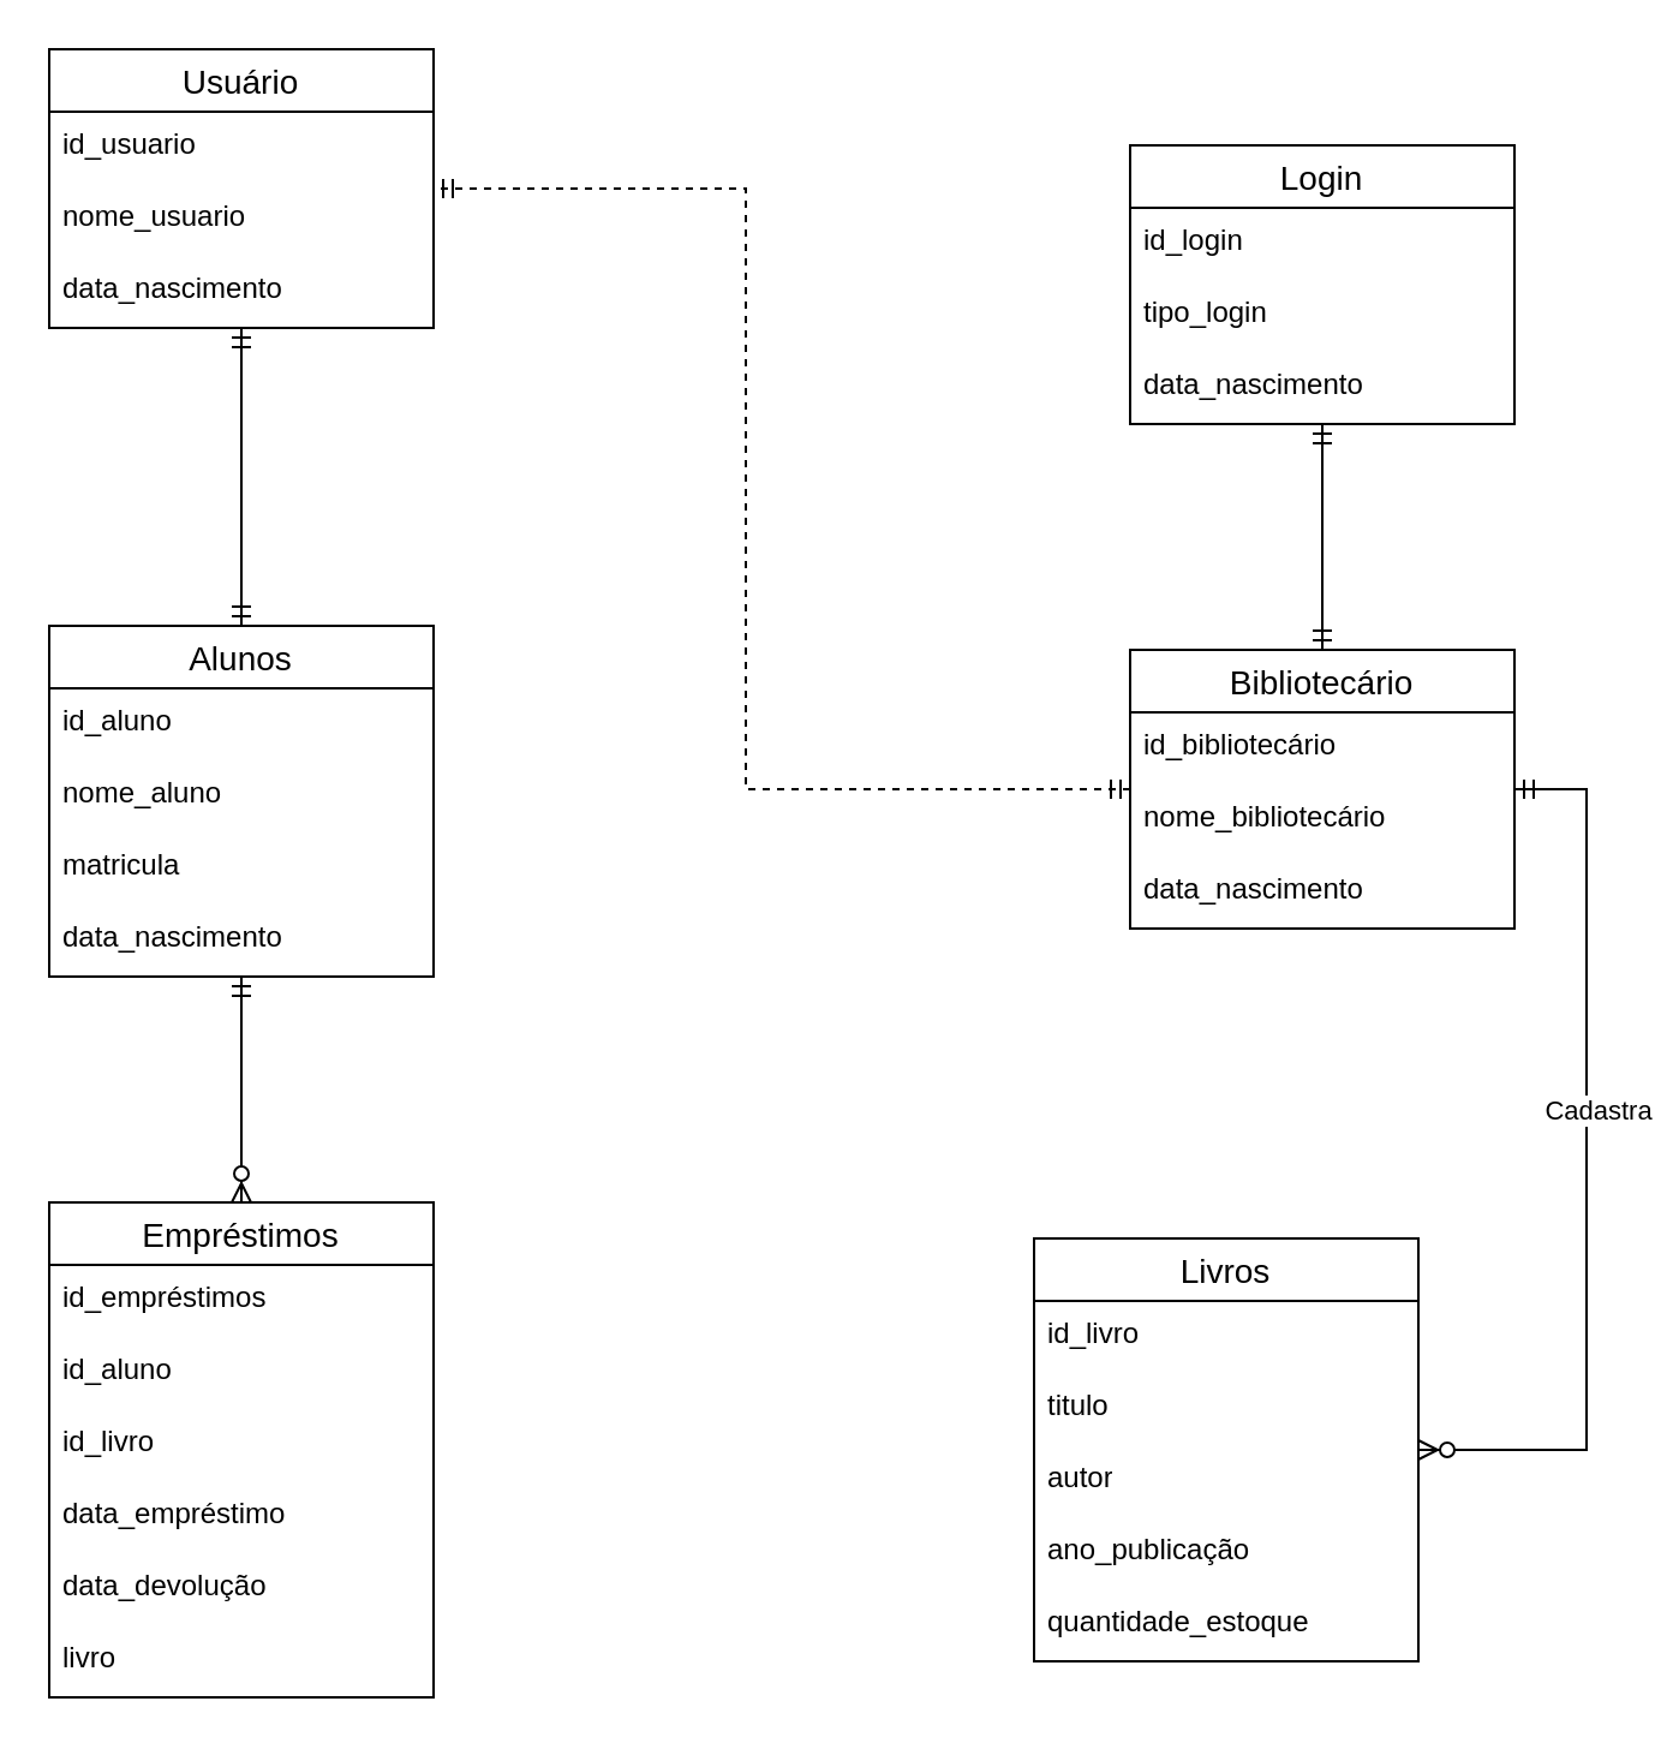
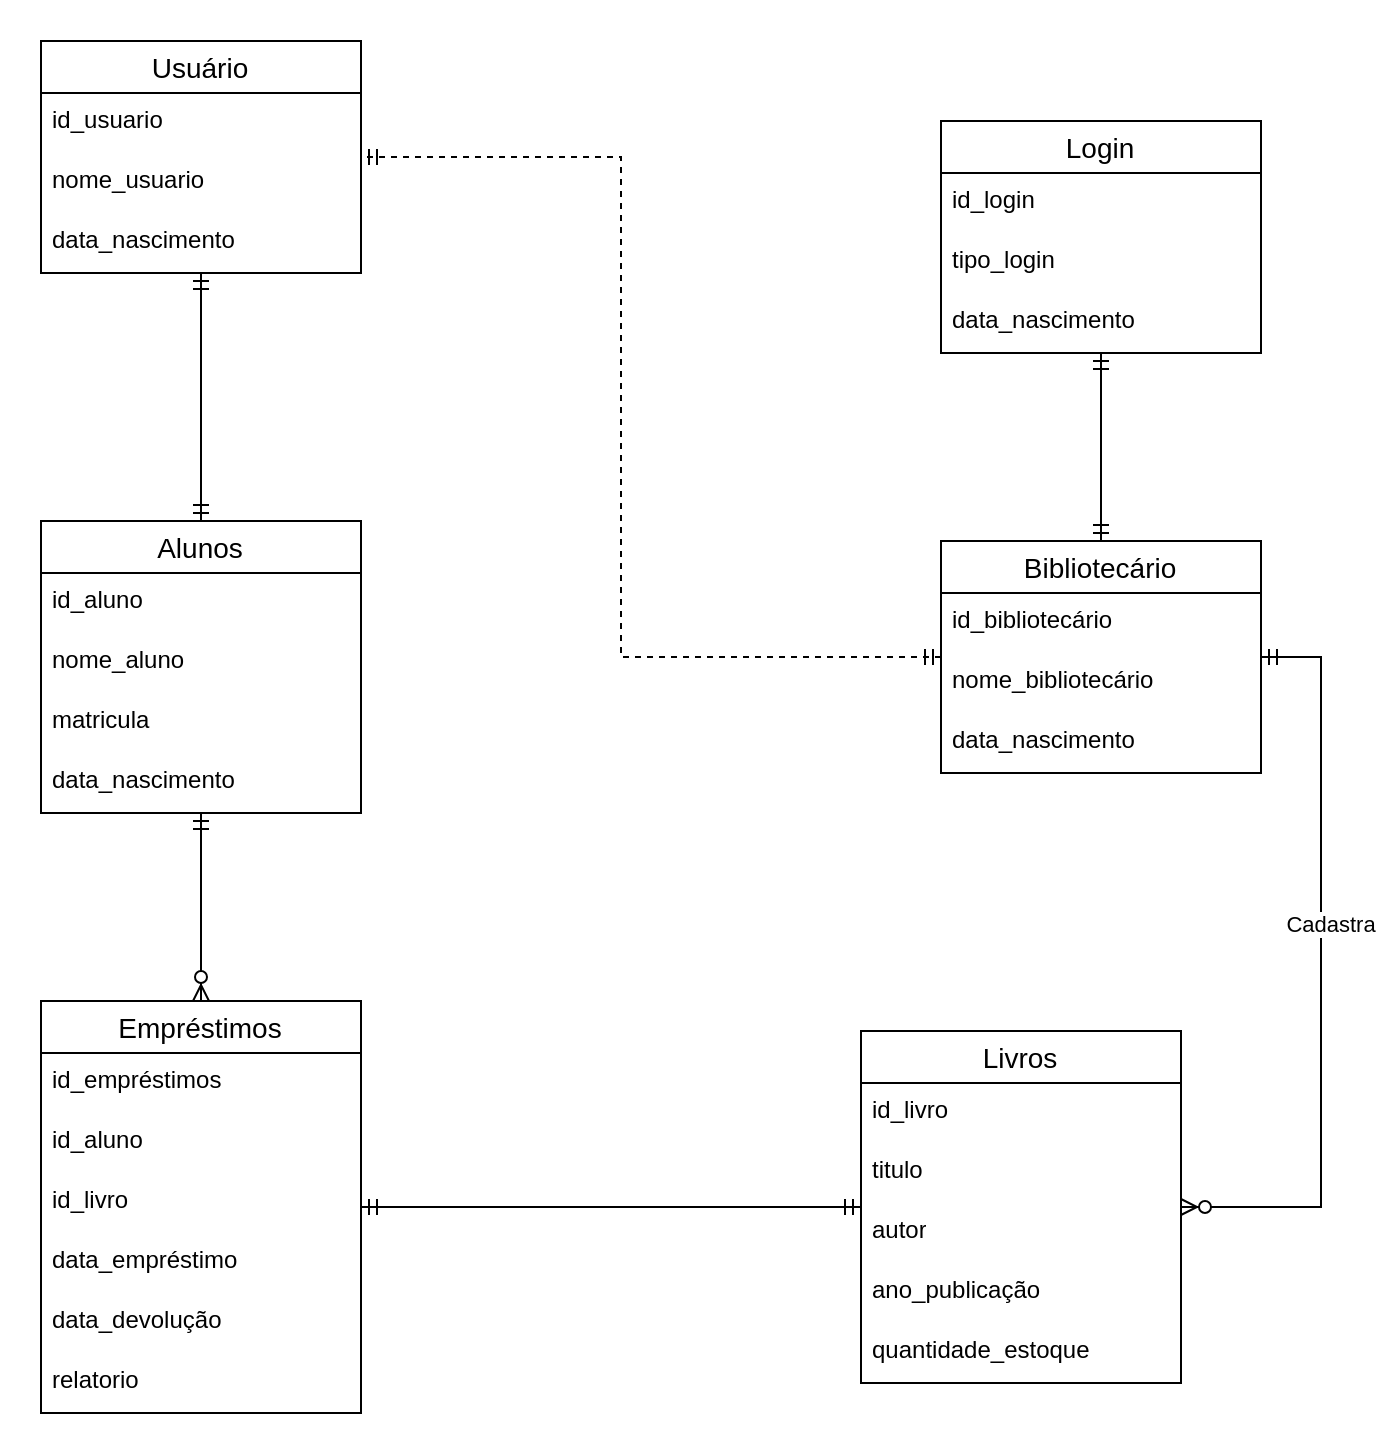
  <mxCell id="0" />
  <mxCell id="1" parent="0" />
  <mxCell id="2" value="Alunos" style="swimlane;fontStyle=0;childLayout=stackLayout;horizontal=1;startSize=26;horizontalStack=0;resizeParent=1;resizeParentMax=0;resizeLast=0;collapsible=1;marginBottom=0;align=center;fontSize=14;" parent="1" vertex="1"><mxGeometry x="20" y="260" width="160" height="146" as="geometry" /></mxCell>
  <mxCell id="3" value="id_aluno" style="text;strokeColor=none;fillColor=none;spacingLeft=4;spacingRight=4;overflow=hidden;rotatable=0;points=[[0,0.5],[1,0.5]];portConstraint=eastwest;fontSize=12;whiteSpace=wrap;html=1;" parent="2" vertex="1"><mxGeometry y="26" width="160" height="30" as="geometry" /></mxCell>
  <mxCell id="4" value="nome_aluno" style="text;strokeColor=none;fillColor=none;spacingLeft=4;spacingRight=4;overflow=hidden;rotatable=0;points=[[0,0.5],[1,0.5]];portConstraint=eastwest;fontSize=12;whiteSpace=wrap;html=1;" parent="2" vertex="1"><mxGeometry y="56" width="160" height="30" as="geometry" /></mxCell>
  <mxCell id="5" value="matricula" style="text;strokeColor=none;fillColor=none;spacingLeft=4;spacingRight=4;overflow=hidden;rotatable=0;points=[[0,0.5],[1,0.5]];portConstraint=eastwest;fontSize=12;whiteSpace=wrap;html=1;" parent="2" vertex="1"><mxGeometry y="86" width="160" height="30" as="geometry" /></mxCell>
  <mxCell id="6" value="data_nascimento" style="text;strokeColor=none;fillColor=none;spacingLeft=4;spacingRight=4;overflow=hidden;rotatable=0;points=[[0,0.5],[1,0.5]];portConstraint=eastwest;fontSize=12;whiteSpace=wrap;html=1;" parent="2" vertex="1"><mxGeometry y="116" width="160" height="30" as="geometry" /></mxCell>
  <mxCell id="7" value="Livros" style="swimlane;fontStyle=0;childLayout=stackLayout;horizontal=1;startSize=26;horizontalStack=0;resizeParent=1;resizeParentMax=0;resizeLast=0;collapsible=1;marginBottom=0;align=center;fontSize=14;" parent="1" vertex="1"><mxGeometry x="430" y="515" width="160" height="176" as="geometry" /></mxCell>
  <mxCell id="8" value="id_livro" style="text;strokeColor=none;fillColor=none;spacingLeft=4;spacingRight=4;overflow=hidden;rotatable=0;points=[[0,0.5],[1,0.5]];portConstraint=eastwest;fontSize=12;whiteSpace=wrap;html=1;" parent="7" vertex="1"><mxGeometry y="26" width="160" height="30" as="geometry" /></mxCell>
  <mxCell id="9" value="titulo" style="text;strokeColor=none;fillColor=none;spacingLeft=4;spacingRight=4;overflow=hidden;rotatable=0;points=[[0,0.5],[1,0.5]];portConstraint=eastwest;fontSize=12;whiteSpace=wrap;html=1;" parent="7" vertex="1"><mxGeometry y="56" width="160" height="30" as="geometry" /></mxCell>
  <mxCell id="10" value="autor" style="text;strokeColor=none;fillColor=none;spacingLeft=4;spacingRight=4;overflow=hidden;rotatable=0;points=[[0,0.5],[1,0.5]];portConstraint=eastwest;fontSize=12;whiteSpace=wrap;html=1;" parent="7" vertex="1"><mxGeometry y="86" width="160" height="30" as="geometry" /></mxCell>
  <mxCell id="11" value="ano_publicação" style="text;strokeColor=none;fillColor=none;spacingLeft=4;spacingRight=4;overflow=hidden;rotatable=0;points=[[0,0.5],[1,0.5]];portConstraint=eastwest;fontSize=12;whiteSpace=wrap;html=1;" parent="7" vertex="1"><mxGeometry y="116" width="160" height="30" as="geometry" /></mxCell>
  <mxCell id="12" value="quantidade_estoque" style="text;strokeColor=none;fillColor=none;spacingLeft=4;spacingRight=4;overflow=hidden;rotatable=0;points=[[0,0.5],[1,0.5]];portConstraint=eastwest;fontSize=12;whiteSpace=wrap;html=1;" parent="7" vertex="1"><mxGeometry y="146" width="160" height="30" as="geometry" /></mxCell>
  <mxCell id="13" value="Empréstimos" style="swimlane;fontStyle=0;childLayout=stackLayout;horizontal=1;startSize=26;horizontalStack=0;resizeParent=1;resizeParentMax=0;resizeLast=0;collapsible=1;marginBottom=0;align=center;fontSize=14;" parent="1" vertex="1"><mxGeometry x="20" y="500" width="160" height="206" as="geometry" /></mxCell>
  <mxCell id="14" value="id_empréstimos" style="text;strokeColor=none;fillColor=none;spacingLeft=4;spacingRight=4;overflow=hidden;rotatable=0;points=[[0,0.5],[1,0.5]];portConstraint=eastwest;fontSize=12;whiteSpace=wrap;html=1;" parent="13" vertex="1"><mxGeometry y="26" width="160" height="30" as="geometry" /></mxCell>
  <mxCell id="15" value="id_aluno" style="text;strokeColor=none;fillColor=none;spacingLeft=4;spacingRight=4;overflow=hidden;rotatable=0;points=[[0,0.5],[1,0.5]];portConstraint=eastwest;fontSize=12;whiteSpace=wrap;html=1;" parent="13" vertex="1"><mxGeometry y="56" width="160" height="30" as="geometry" /></mxCell>
  <mxCell id="16" value="id_livro" style="text;strokeColor=none;fillColor=none;spacingLeft=4;spacingRight=4;overflow=hidden;rotatable=0;points=[[0,0.5],[1,0.5]];portConstraint=eastwest;fontSize=12;whiteSpace=wrap;html=1;" parent="13" vertex="1"><mxGeometry y="86" width="160" height="30" as="geometry" /></mxCell>
  <mxCell id="17" value="data_empréstimo" style="text;strokeColor=none;fillColor=none;spacingLeft=4;spacingRight=4;overflow=hidden;rotatable=0;points=[[0,0.5],[1,0.5]];portConstraint=eastwest;fontSize=12;whiteSpace=wrap;html=1;" parent="13" vertex="1"><mxGeometry y="116" width="160" height="30" as="geometry" /></mxCell>
  <mxCell id="18" value="data_devolução" style="text;strokeColor=none;fillColor=none;spacingLeft=4;spacingRight=4;overflow=hidden;rotatable=0;points=[[0,0.5],[1,0.5]];portConstraint=eastwest;fontSize=12;whiteSpace=wrap;html=1;" parent="13" vertex="1"><mxGeometry y="146" width="160" height="30" as="geometry" /></mxCell>
- <mxCell id="19" value="livro" style="text;strokeColor=none;fillColor=none;spacingLeft=4;spacingRight=4;overflow=hidden;rotatable=0;points=[[0,0.5],[1,0.5]];portConstraint=eastwest;fontSize=12;whiteSpace=wrap;html=1;" parent="13" vertex="1"><mxGeometry y="176" width="160" height="30" as="geometry" /></mxCell>
+ <mxCell id="19" value="relatorio" style="text;strokeColor=none;fillColor=none;spacingLeft=4;spacingRight=4;overflow=hidden;rotatable=0;points=[[0,0.5],[1,0.5]];portConstraint=eastwest;fontSize=12;whiteSpace=wrap;html=1;" parent="13" vertex="1"><mxGeometry y="176" width="160" height="30" as="geometry" /></mxCell>
  <mxCell id="20" value="Bibliotecário" style="swimlane;fontStyle=0;childLayout=stackLayout;horizontal=1;startSize=26;horizontalStack=0;resizeParent=1;resizeParentMax=0;resizeLast=0;collapsible=1;marginBottom=0;align=center;fontSize=14;" parent="1" vertex="1"><mxGeometry x="470" y="270" width="160" height="116" as="geometry" /></mxCell>
  <mxCell id="21" value="id_bibliotecário" style="text;strokeColor=none;fillColor=none;spacingLeft=4;spacingRight=4;overflow=hidden;rotatable=0;points=[[0,0.5],[1,0.5]];portConstraint=eastwest;fontSize=12;whiteSpace=wrap;html=1;" parent="20" vertex="1"><mxGeometry y="26" width="160" height="30" as="geometry" /></mxCell>
  <mxCell id="22" value="nome_bibliotecário" style="text;strokeColor=none;fillColor=none;spacingLeft=4;spacingRight=4;overflow=hidden;rotatable=0;points=[[0,0.5],[1,0.5]];portConstraint=eastwest;fontSize=12;whiteSpace=wrap;html=1;" parent="20" vertex="1"><mxGeometry y="56" width="160" height="30" as="geometry" /></mxCell>
  <mxCell id="23" value="data_nascimento" style="text;strokeColor=none;fillColor=none;spacingLeft=4;spacingRight=4;overflow=hidden;rotatable=0;points=[[0,0.5],[1,0.5]];portConstraint=eastwest;fontSize=12;whiteSpace=wrap;html=1;" parent="20" vertex="1"><mxGeometry y="86" width="160" height="30" as="geometry" /></mxCell>
  <mxCell id="24" value="Login" style="swimlane;fontStyle=0;childLayout=stackLayout;horizontal=1;startSize=26;horizontalStack=0;resizeParent=1;resizeParentMax=0;resizeLast=0;collapsible=1;marginBottom=0;align=center;fontSize=14;" parent="1" vertex="1"><mxGeometry x="470" y="60" width="160" height="116" as="geometry" /></mxCell>
  <mxCell id="25" value="id_login" style="text;strokeColor=none;fillColor=none;spacingLeft=4;spacingRight=4;overflow=hidden;rotatable=0;points=[[0,0.5],[1,0.5]];portConstraint=eastwest;fontSize=12;whiteSpace=wrap;html=1;" parent="24" vertex="1"><mxGeometry y="26" width="160" height="30" as="geometry" /></mxCell>
  <mxCell id="26" value="tipo_login" style="text;strokeColor=none;fillColor=none;spacingLeft=4;spacingRight=4;overflow=hidden;rotatable=0;points=[[0,0.5],[1,0.5]];portConstraint=eastwest;fontSize=12;whiteSpace=wrap;html=1;" parent="24" vertex="1"><mxGeometry y="56" width="160" height="30" as="geometry" /></mxCell>
  <mxCell id="27" value="data_nascimento" style="text;strokeColor=none;fillColor=none;spacingLeft=4;spacingRight=4;overflow=hidden;rotatable=0;points=[[0,0.5],[1,0.5]];portConstraint=eastwest;fontSize=12;whiteSpace=wrap;html=1;" parent="24" vertex="1"><mxGeometry y="86" width="160" height="30" as="geometry" /></mxCell>
  <mxCell id="28" value="" style="fontSize=12;html=1;endArrow=ERmandOne;startArrow=ERmandOne;rounded=0;" parent="1" source="20" target="24" edge="1"><mxGeometry width="100" height="100" relative="1" as="geometry"><mxPoint x="430" y="315" as="sourcePoint" /><mxPoint x="490" y="40" as="targetPoint" /></mxGeometry></mxCell>
  <mxCell id="29" value="Usuário" style="swimlane;fontStyle=0;childLayout=stackLayout;horizontal=1;startSize=26;horizontalStack=0;resizeParent=1;resizeParentMax=0;resizeLast=0;collapsible=1;marginBottom=0;align=center;fontSize=14;" vertex="1" parent="1"><mxGeometry x="20" y="20" width="160" height="116" as="geometry" /></mxCell>
  <mxCell id="30" value="id_usuario" style="text;strokeColor=none;fillColor=none;spacingLeft=4;spacingRight=4;overflow=hidden;rotatable=0;points=[[0,0.5],[1,0.5]];portConstraint=eastwest;fontSize=12;whiteSpace=wrap;html=1;" vertex="1" parent="29"><mxGeometry y="26" width="160" height="30" as="geometry" /></mxCell>
  <mxCell id="31" value="nome_usuario" style="text;strokeColor=none;fillColor=none;spacingLeft=4;spacingRight=4;overflow=hidden;rotatable=0;points=[[0,0.5],[1,0.5]];portConstraint=eastwest;fontSize=12;whiteSpace=wrap;html=1;" vertex="1" parent="29"><mxGeometry y="56" width="160" height="30" as="geometry" /></mxCell>
  <mxCell id="32" value="data_nascimento" style="text;strokeColor=none;fillColor=none;spacingLeft=4;spacingRight=4;overflow=hidden;rotatable=0;points=[[0,0.5],[1,0.5]];portConstraint=eastwest;fontSize=12;whiteSpace=wrap;html=1;" vertex="1" parent="29"><mxGeometry y="86" width="160" height="30" as="geometry" /></mxCell>
  <mxCell id="33" value="" style="edgeStyle=entityRelationEdgeStyle;fontSize=12;html=1;endArrow=ERzeroToMany;startArrow=ERmandOne;rounded=0;" edge="1" parent="1" source="20" target="7"><mxGeometry width="100" height="100" relative="1" as="geometry"><mxPoint x="190" y="613" as="sourcePoint" /><mxPoint x="440" y="613" as="targetPoint" /></mxGeometry></mxCell>
  <mxCell id="34" value="Cadastra" style="edgeLabel;html=1;align=center;verticalAlign=middle;resizable=0;points=[];" vertex="1" connectable="0" parent="33"><mxGeometry x="-0.131" y="4" relative="1" as="geometry"><mxPoint as="offset" /></mxGeometry></mxCell>
  <mxCell id="35" value="" style="fontSize=12;html=1;endArrow=ERzeroToMany;startArrow=ERmandOne;rounded=0;" edge="1" parent="1" source="2" target="13"><mxGeometry width="100" height="100" relative="1" as="geometry"><mxPoint x="180" y="603" as="sourcePoint" /><mxPoint x="430" y="603" as="targetPoint" /></mxGeometry></mxCell>
  <mxCell id="36" value="" style="fontSize=12;html=1;endArrow=ERmandOne;startArrow=ERmandOne;rounded=0;edgeStyle=orthogonalEdgeStyle;dashed=1;" edge="1" parent="1" source="20" target="29"><mxGeometry width="100" height="100" relative="1" as="geometry"><mxPoint x="270" y="254" as="sourcePoint" /><mxPoint x="270" y="160" as="targetPoint" /><Array as="points"><mxPoint x="310" y="328" /><mxPoint x="310" y="78" /></Array></mxGeometry></mxCell>
  <mxCell id="37" value="" style="fontSize=12;html=1;endArrow=ERmandOne;startArrow=ERmandOne;rounded=0;" edge="1" parent="1" source="2" target="29"><mxGeometry width="100" height="100" relative="1" as="geometry"><mxPoint x="99.5" y="230" as="sourcePoint" /><mxPoint x="99.5" y="136" as="targetPoint" /></mxGeometry></mxCell>
+ <mxCell id="38" value="" style="fontSize=12;html=1;endArrow=ERmandOne;startArrow=ERmandOne;rounded=0;" edge="1" parent="1" source="7" target="13"><mxGeometry width="100" height="100" relative="1" as="geometry"><mxPoint x="580" y="300" as="sourcePoint" /><mxPoint x="580" y="206" as="targetPoint" /></mxGeometry></mxCell>
